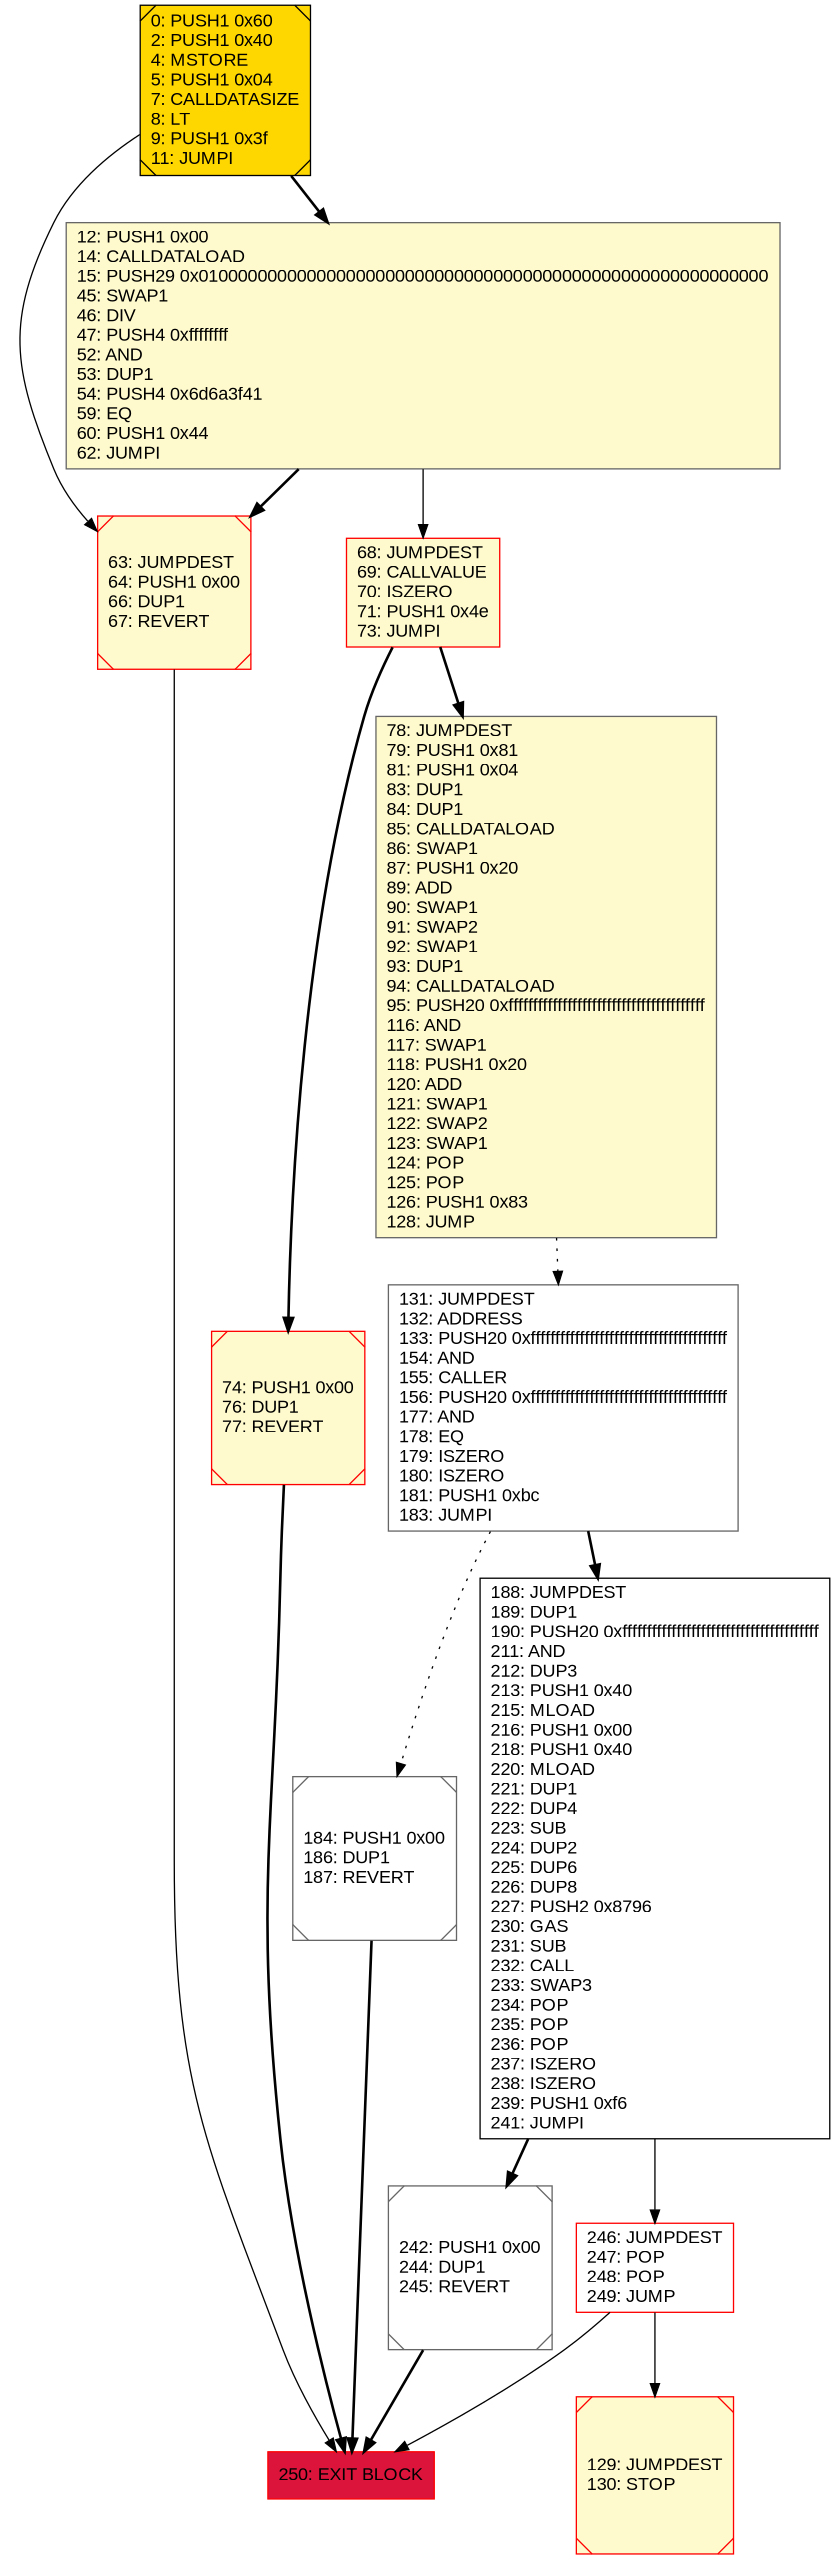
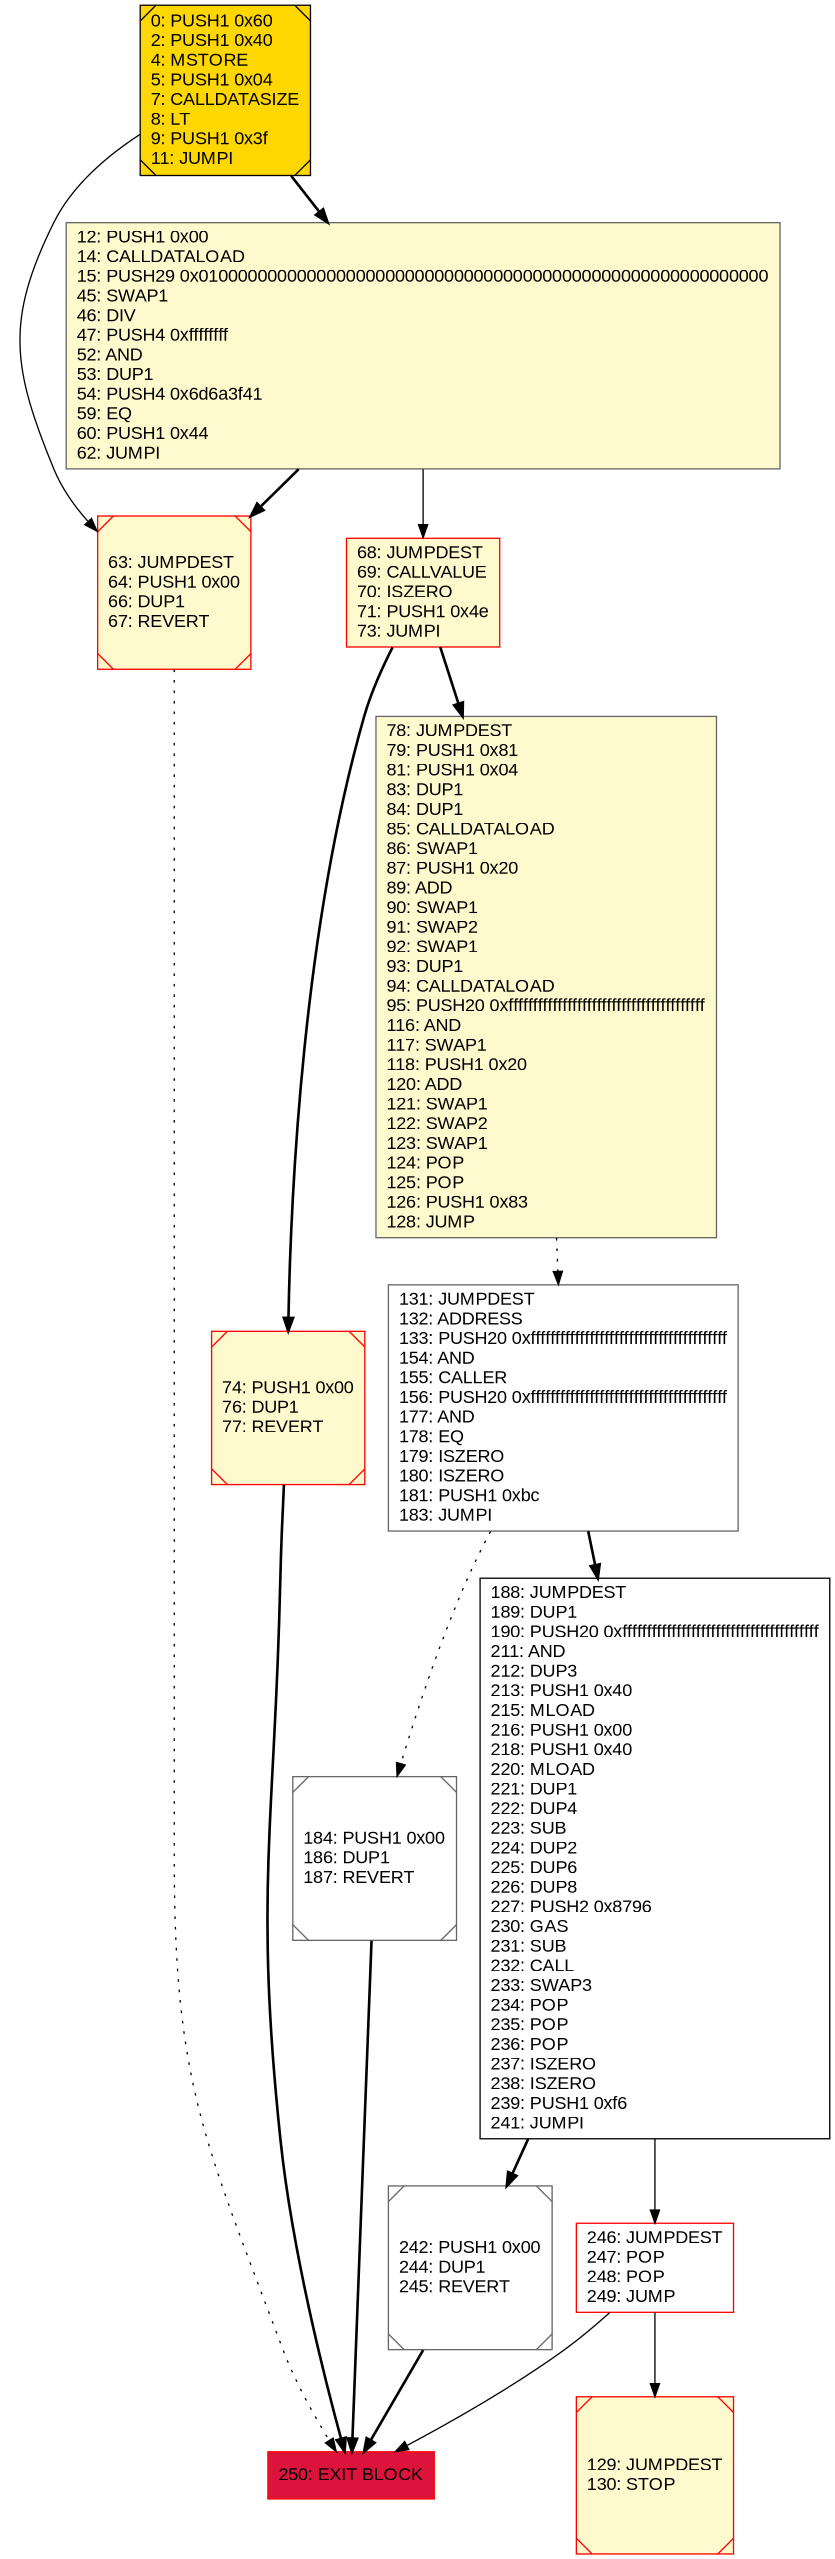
  digraph {
    rankdir=UD
    node [color=red fillcolor=lemonchiffon fontcolor=black fontname=arial shape=box style=filled]
    edge [style=bold]
    n1 [color=gray40 label="12: PUSH1 0x00\l14: CALLDATALOAD\l15: PUSH29 0x0100000000000000000000000000000000000000000000000000000000\l45: SWAP1\l46: DIV\l47: PUSH4 0xffffffff\l52: AND\l53: DUP1\l54: PUSH4 0x6d6a3f41\l59: EQ\l60: PUSH1 0x44\l62: JUMPI\l"]
    n2 [label="68: JUMPDEST\l69: CALLVALUE\l70: ISZERO\l71: PUSH1 0x4e\l73: JUMPI\l"]
    n3 [label="63: JUMPDEST\l64: PUSH1 0x00\l66: DUP1\l67: REVERT\l" shape=Msquare]
    n4 [label="74: PUSH1 0x00\l76: DUP1\l77: REVERT\l" shape=Msquare]
    n5 [color=gray40 label="78: JUMPDEST\l79: PUSH1 0x81\l81: PUSH1 0x04\l83: DUP1\l84: DUP1\l85: CALLDATALOAD\l86: SWAP1\l87: PUSH1 0x20\l89: ADD\l90: SWAP1\l91: SWAP2\l92: SWAP1\l93: DUP1\l94: CALLDATALOAD\l95: PUSH20 0xffffffffffffffffffffffffffffffffffffffff\l116: AND\l117: SWAP1\l118: PUSH1 0x20\l120: ADD\l121: SWAP1\l122: SWAP2\l123: SWAP1\l124: POP\l125: POP\l126: PUSH1 0x83\l128: JUMP\l"]
    n6 [fillcolor=crimson label="250: EXIT BLOCK\l"]
    n7 [color=gray40 fillcolor=white label="131: JUMPDEST\l132: ADDRESS\l133: PUSH20 0xffffffffffffffffffffffffffffffffffffffff\l154: AND\l155: CALLER\l156: PUSH20 0xffffffffffffffffffffffffffffffffffffffff\l177: AND\l178: EQ\l179: ISZERO\l180: ISZERO\l181: PUSH1 0xbc\l183: JUMPI\l"]
    n8 [color=black fillcolor=white label="188: JUMPDEST\l189: DUP1\l190: PUSH20 0xffffffffffffffffffffffffffffffffffffffff\l211: AND\l212: DUP3\l213: PUSH1 0x40\l215: MLOAD\l216: PUSH1 0x00\l218: PUSH1 0x40\l220: MLOAD\l221: DUP1\l222: DUP4\l223: SUB\l224: DUP2\l225: DUP6\l226: DUP8\l227: PUSH2 0x8796\l230: GAS\l231: SUB\l232: CALL\l233: SWAP3\l234: POP\l235: POP\l236: POP\l237: ISZERO\l238: ISZERO\l239: PUSH1 0xf6\l241: JUMPI\l"]
    n9 [color=gray40 fillcolor=white label="184: PUSH1 0x00\l186: DUP1\l187: REVERT\l" shape=Msquare]
    n10 [color=gray40 fillcolor=white label="242: PUSH1 0x00\l244: DUP1\l245: REVERT\l" shape=Msquare]
    n11 [fillcolor=white label="246: JUMPDEST\l247: POP\l248: POP\l249: JUMP\l"]
    n12 [color=black fillcolor=gold label="0: PUSH1 0x60\l2: PUSH1 0x40\l4: MSTORE\l5: PUSH1 0x04\l7: CALLDATASIZE\l8: LT\l9: PUSH1 0x3f\l11: JUMPI\l" shape=Msquare]
    n13 [label="129: JUMPDEST\l130: STOP\l" shape=Msquare]
    n1 -> n2 [style=solid]
    n1 -> n3
    n2 -> n4
    n2 -> n5
-   n3 -> n6 [style=solid]
+   n3 -> n6 [style=dotted]
    n4 -> n6
    n5 -> n7 [style=dotted]
    n7 -> n8
    n7 -> n9 [style=dotted]
    n8 -> n10
    n8 -> n11 [style=solid]
    n9 -> n6
    n10 -> n6
    n11 -> n6 [style=solid]
    n11 -> n13 [style=solid]
    n12 -> n1
    n12 -> n3 [style=solid]
  }
